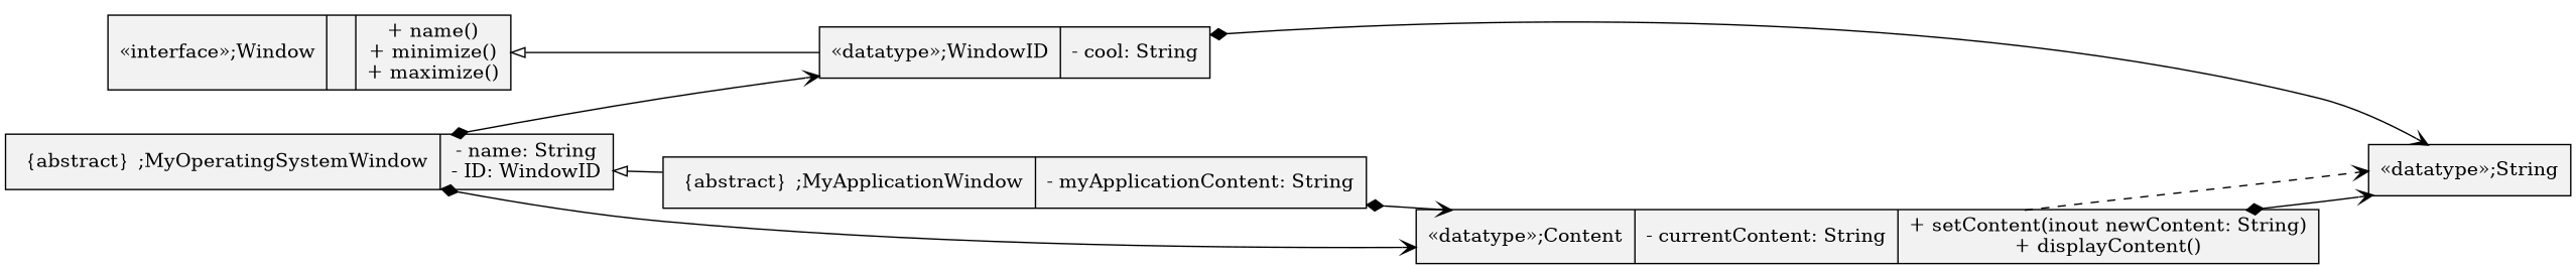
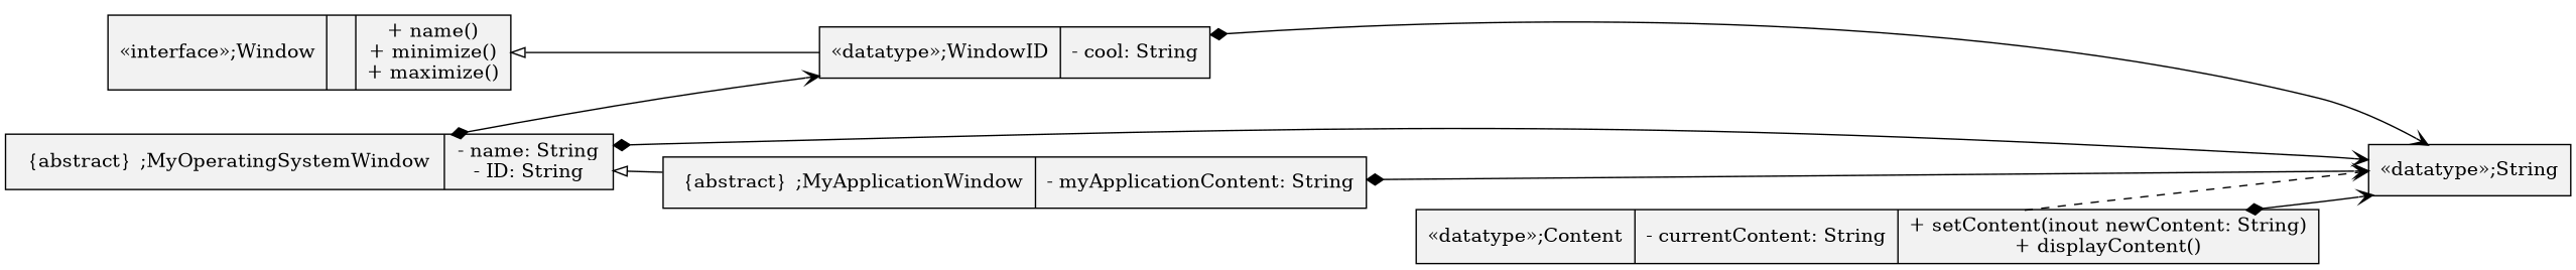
  digraph {
    rankdir=LR
    node [fillcolor=gray95 shape=record style=filled]
    edge [arrowhead=vee arrowtail=diamond dir=both labeldistance=2.0]
    n1 [label="{ «datatype»;String}"]
    n2 [label="{ «interface»;Window||+ name()\n+ minimize()\n+ maximize()\n}"]
    n3 [label="{ «datatype»;WindowID|- cool: String\n}"]
-   n4 [label="{  ｛abstract｝;MyOperatingSystemWindow|- name: String\n- ID: WindowID\n}"]
+   n4 [label="{  ｛abstract｝;MyOperatingSystemWindow|- name: String\n- ID: String\n}"]
    n5 [label="{  ｛abstract｝;MyApplicationWindow|- myApplicationContent: String\n}"]
    n6 [label="{ «datatype»;Content|- currentContent: String\n|+ setContent(inout newContent: String)\n+ displayContent()\n}"]
    n2 -> n3 [arrowhead=none arrowtail=empty]
    n3 -> n1
-   n4 -> n6
+   n4 -> n1
    n4 -> n3
    n4 -> n5 [arrowhead=none arrowtail=empty]
-   n5 -> n6
+   n5 -> n1
    n6 -> n1
    n6 -> n1 [arrowtail=none style=dashed]
  }
